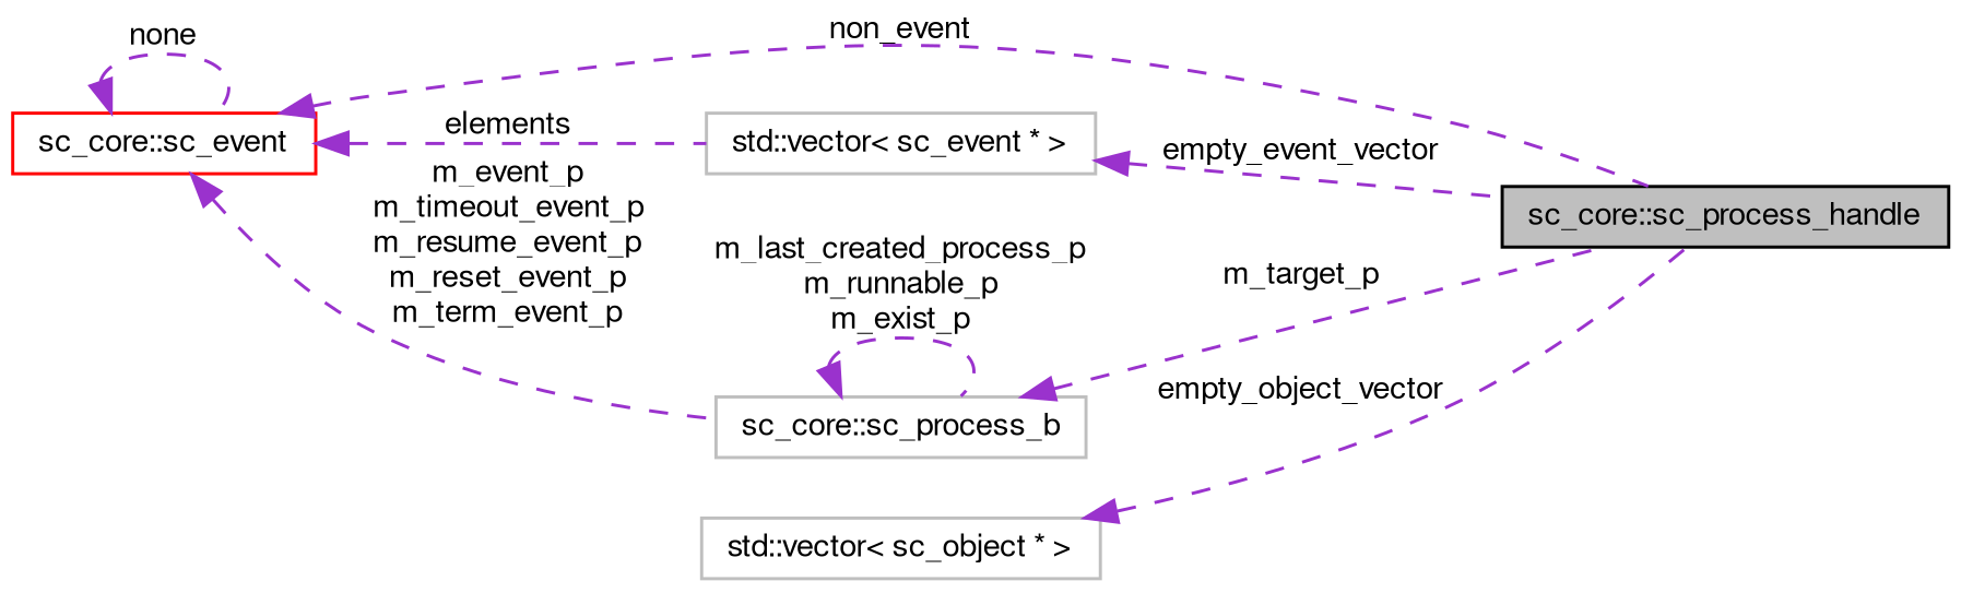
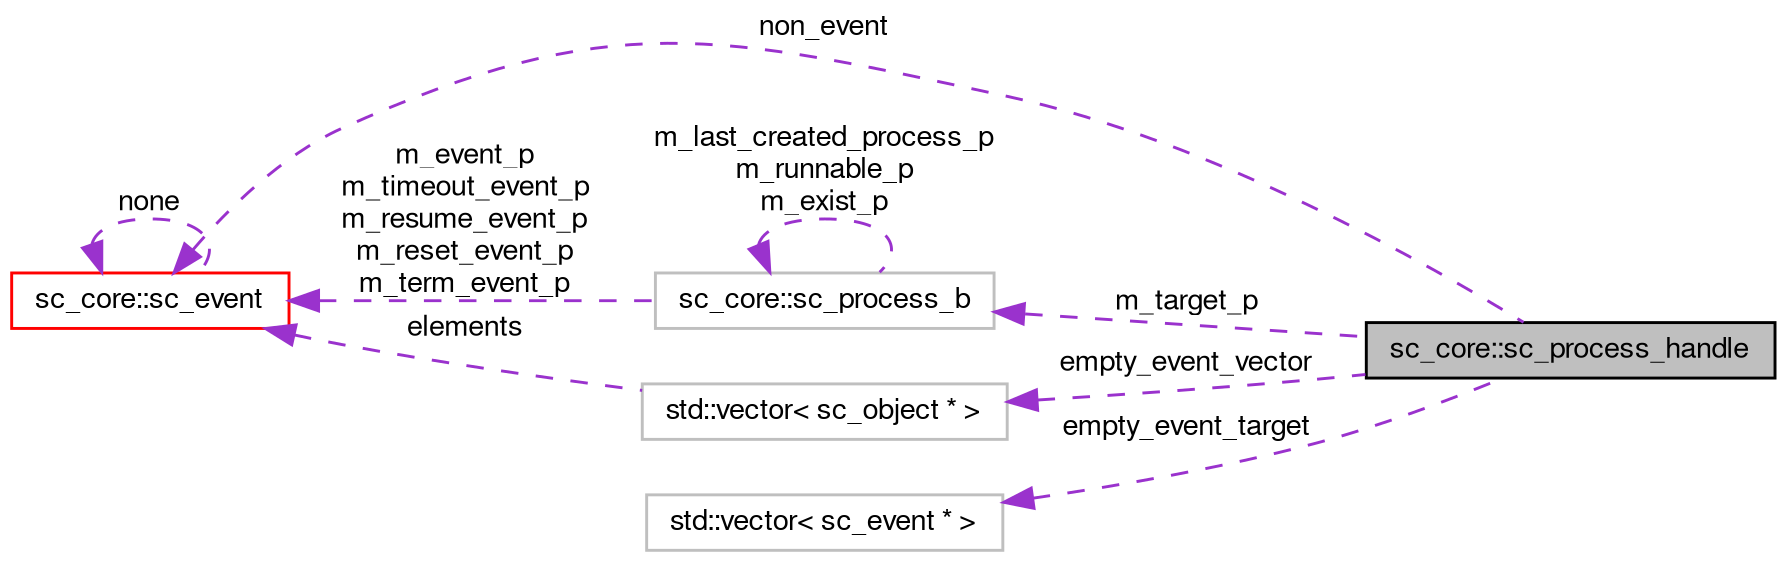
  digraph {
    rankdir=LR
    node [color=grey75 fillcolor=white fontname=FreeSans fontsize=10 shape=record style=filled]
    edge [color=darkorchid3 dir=back fontname=FreeSans fontsize=10 labelfontname=FreeSans labelfontsize=10 style=dashed]
    n1 [color=black fillcolor=grey75 fontcolor=black height=0.2 label="sc_core::sc_process_handle" width=0.4]
    n2 [color=red height=0.2 label="sc_core::sc_event" width=0.4]
    n3 [height=0.2 label="std::vector\< sc_event * \>" width=0.4]
    n4 [height=0.2 label="sc_core::sc_process_b" width=0.4]
    n5 [height=0.2 label="std::vector\< sc_object * \>" width=0.4]
    n2 -> n1 [label=non_event]
    n2 -> n2 [label=none]
-   n2 -> n3 [label=elements]
+   n2 -> n5 [label=elements]
    n2 -> n4 [label="m_event_p\nm_timeout_event_p\nm_resume_event_p\nm_reset_event_p\nm_term_event_p"]
-   n3 -> n1 [label=empty_event_vector]
+   n3 -> n1 [label=empty_event_target]
    n4 -> n1 [label=m_target_p]
    n4 -> n4 [label="m_last_created_process_p\nm_runnable_p\nm_exist_p"]
-   n5 -> n1 [label=empty_object_vector]
+   n5 -> n1 [label=empty_event_vector]
  }
